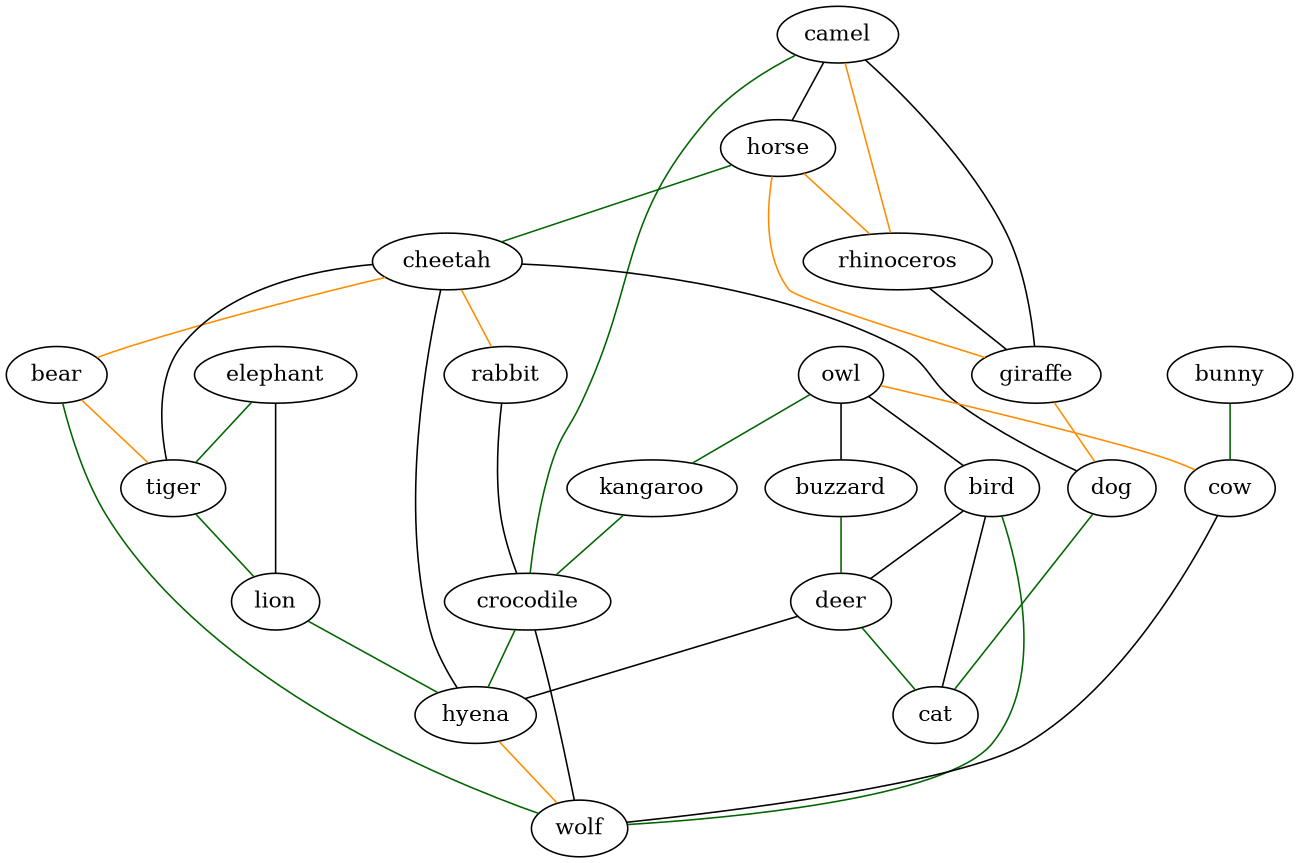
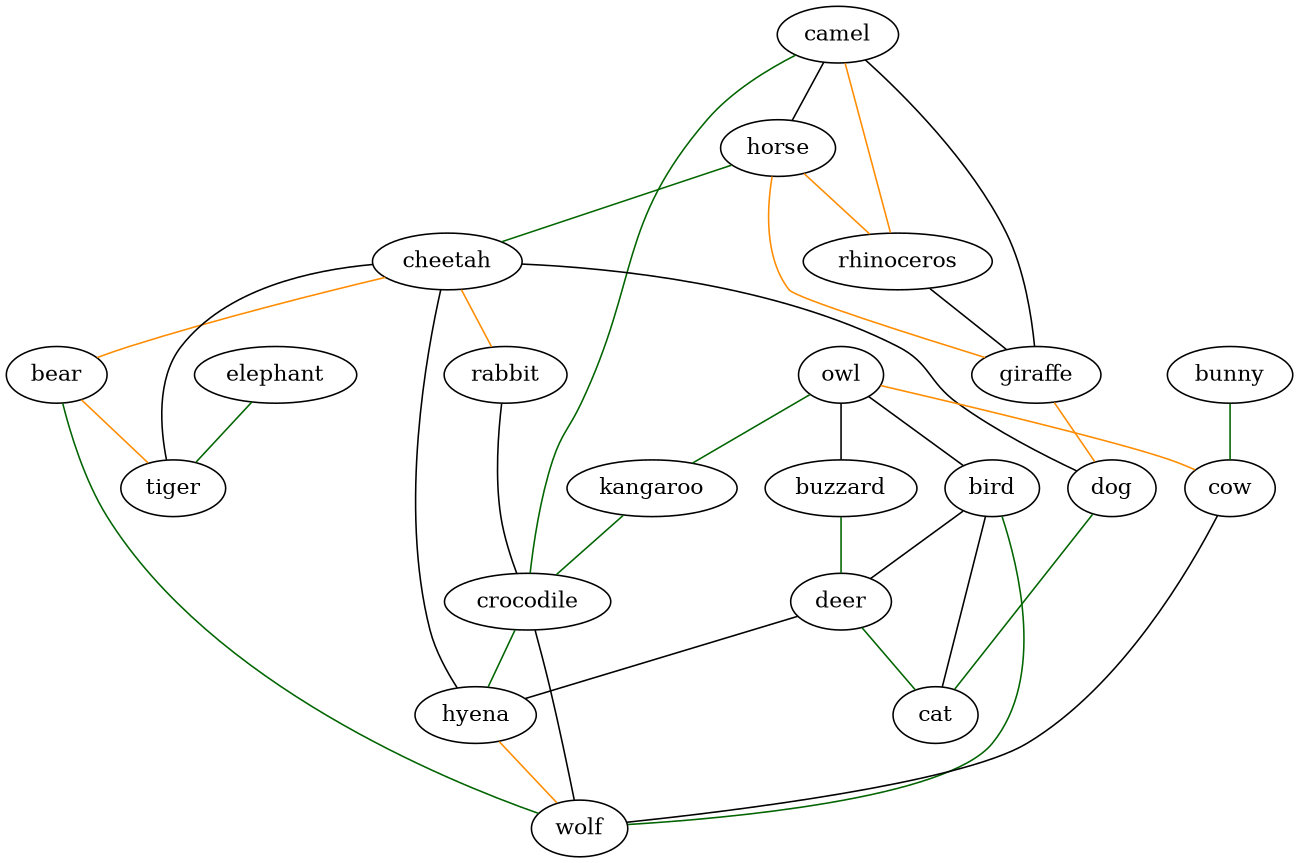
  strict graph {
    edge [color=black weight=1]
    bear
    tiger
    wolf
-   lion
    hyena
    bird
    cat
    deer
    bunny
    cow
    buzzard
    camel
    crocodile
    giraffe
    horse
    rhinoceros
    dog
    cheetah
    rabbit
    elephant
    kangaroo
    owl
    bear -- tiger [color=darkorange]
    bear -- wolf [color=darkgreen]
-   tiger -- lion [color=darkgreen]
-   lion -- hyena [color=darkgreen]
    hyena -- wolf [color=darkorange]
    bird -- wolf [color=darkgreen]
    bird -- cat
    bird -- deer
    deer -- hyena
    deer -- cat [color=darkgreen]
    bunny -- cow [color=darkgreen]
    cow -- wolf
    buzzard -- deer [color=darkgreen]
    camel -- crocodile [color=darkgreen]
    camel -- giraffe
    camel -- horse
    camel -- rhinoceros [color=darkorange]
    crocodile -- wolf
    crocodile -- hyena [color=darkgreen]
    giraffe -- dog [color=darkorange]
    horse -- giraffe [color=darkorange]
    horse -- rhinoceros [color=darkorange]
    horse -- cheetah [color=darkgreen]
    rhinoceros -- giraffe
    dog -- cat [color=darkgreen]
    cheetah -- bear [color=darkorange]
    cheetah -- tiger
    cheetah -- hyena
    cheetah -- dog
    cheetah -- rabbit [color=darkorange]
    rabbit -- crocodile
    elephant -- tiger [color=darkgreen]
-   elephant -- lion
    kangaroo -- crocodile [color=darkgreen]
    owl -- bird
    owl -- cow [color=darkorange]
    owl -- buzzard
    owl -- kangaroo [color=darkgreen]
  }
